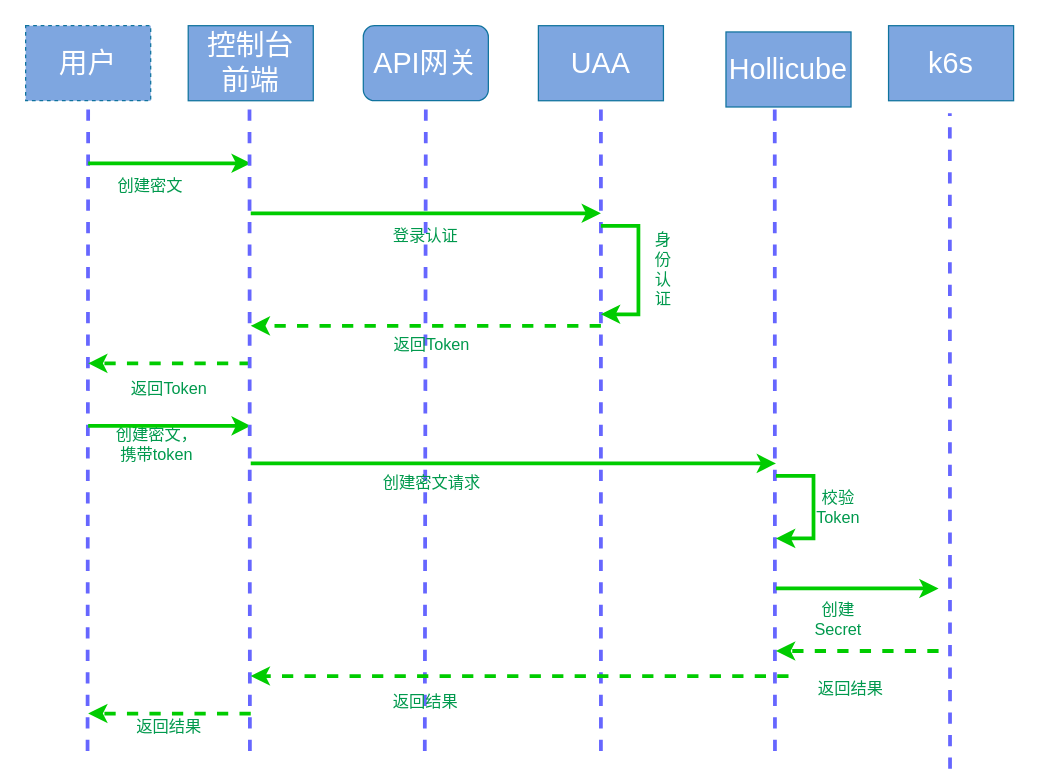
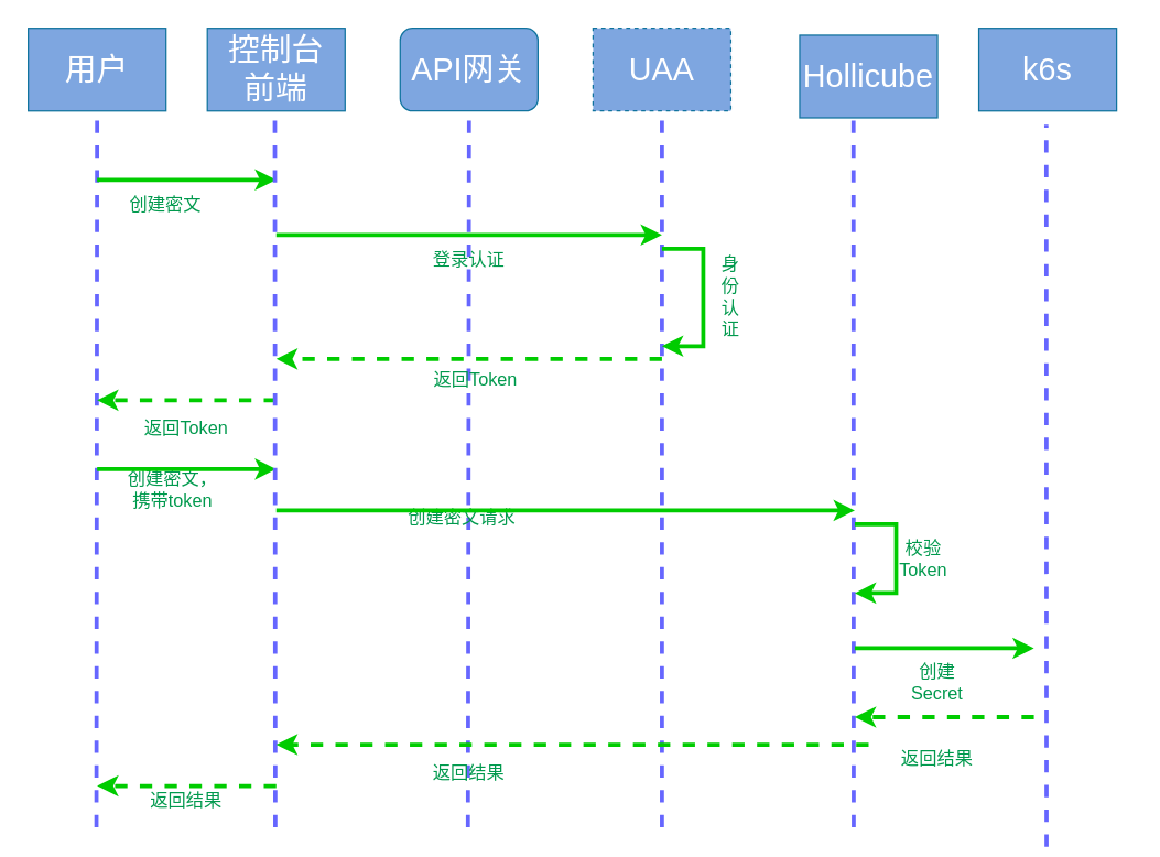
  <mxCell id="0" />
  <mxCell id="1" parent="0" />
  <mxCell id="2" value="" style="group;dashed=1;strokeColor=#FFFFFF;fillColor=none;perimeterSpacing=0;strokeWidth=0;" vertex="1" connectable="0" parent="1"><mxGeometry x="20" y="20" width="150" height="580" as="geometry" /></mxCell>
- <mxCell id="3" value="&lt;font style=&quot;font-size: 23px&quot; color=&quot;#ffffff&quot;&gt;用户&lt;/font&gt;" style="rounded=0;whiteSpace=wrap;html=1;fillColor=#7EA6E0;strokeColor=#10739e;dashed=1;" parent="2" vertex="1"><mxGeometry width="100" height="60" as="geometry" /></mxCell>
+ <mxCell id="3" value="&lt;font style=&quot;font-size: 23px&quot; color=&quot;#ffffff&quot;&gt;用户&lt;/font&gt;" style="rounded=0;whiteSpace=wrap;html=1;fillColor=#7EA6E0;strokeColor=#10739e;" parent="2" vertex="1"><mxGeometry width="100" height="60" as="geometry" /></mxCell>
  <mxCell id="4" value="" style="endArrow=none;dashed=1;html=1;strokeWidth=3;rounded=0;strokeColor=#6666FF;" edge="1" parent="2"><mxGeometry width="50" height="50" relative="1" as="geometry"><mxPoint x="49.508" y="580" as="sourcePoint" /><mxPoint x="50" y="60" as="targetPoint" /></mxGeometry></mxCell>
  <mxCell id="5" value="" style="endArrow=classic;html=1;rounded=0;fontSize=23;fontColor=#FFFFFF;strokeColor=#00CC00;strokeWidth=3;" edge="1" parent="2"><mxGeometry width="50" height="50" relative="1" as="geometry"><mxPoint x="50" y="110" as="sourcePoint" /><mxPoint x="180" y="110.0" as="targetPoint" /></mxGeometry></mxCell>
  <mxCell id="6" value="&lt;font color=&quot;#00994d&quot; style=&quot;font-size: 13px&quot;&gt;创建密文&lt;/font&gt;" style="text;html=1;strokeColor=none;fillColor=none;align=center;verticalAlign=middle;whiteSpace=wrap;rounded=0;dashed=1;fontSize=23;fontColor=#000000;" vertex="1" parent="2"><mxGeometry x="70" y="110" width="60" height="30" as="geometry" /></mxCell>
  <mxCell id="7" value="返回Token" style="text;html=1;strokeColor=none;fillColor=none;align=center;verticalAlign=middle;whiteSpace=wrap;rounded=0;dashed=1;fontSize=13;fontColor=#00994D;" vertex="1" parent="2"><mxGeometry x="80" y="275" width="70" height="30" as="geometry" /></mxCell>
  <mxCell id="8" value="创建密文，携带token" style="text;html=1;strokeColor=none;fillColor=none;align=center;verticalAlign=middle;whiteSpace=wrap;rounded=0;dashed=1;fontSize=13;fontColor=#00994D;" vertex="1" parent="2"><mxGeometry x="70" y="320" width="70" height="30" as="geometry" /></mxCell>
  <mxCell id="9" value="返回结果" style="text;html=1;strokeColor=none;fillColor=none;align=center;verticalAlign=middle;whiteSpace=wrap;rounded=0;dashed=1;fontSize=13;fontColor=#00994D;" vertex="1" parent="2"><mxGeometry x="85" y="545" width="60" height="30" as="geometry" /></mxCell>
  <mxCell id="10" value="" style="group" vertex="1" connectable="0" parent="1"><mxGeometry x="290" y="20" width="140" height="580" as="geometry" /></mxCell>
  <mxCell id="11" value="&lt;font color=&quot;#ffffff&quot;&gt;&lt;span style=&quot;font-size: 23px&quot;&gt;API网关&lt;/span&gt;&lt;/font&gt;" style="whiteSpace=wrap;html=1;fillColor=#7EA6E0;strokeColor=#10739e;rounded=1;" vertex="1" parent="10"><mxGeometry width="100" height="60" as="geometry" /></mxCell>
  <mxCell id="12" value="" style="endArrow=none;dashed=1;html=1;strokeWidth=3;rounded=0;strokeColor=#6666FF;entryX=0.5;entryY=1;entryDx=0;entryDy=0;" edge="1" parent="10" target="11"><mxGeometry width="50" height="50" relative="1" as="geometry"><mxPoint x="49.168" y="580" as="sourcePoint" /><mxPoint x="49.168" y="84.878" as="targetPoint" /></mxGeometry></mxCell>
  <mxCell id="13" value="&lt;font color=&quot;#00994d&quot;&gt;&lt;span style=&quot;font-size: 13px&quot;&gt;登录认证&lt;/span&gt;&lt;/font&gt;" style="text;html=1;strokeColor=none;fillColor=none;align=center;verticalAlign=middle;whiteSpace=wrap;rounded=0;dashed=1;fontSize=23;fontColor=#000000;" vertex="1" parent="10"><mxGeometry x="20" y="150" width="60" height="30" as="geometry" /></mxCell>
  <mxCell id="14" value="返回Token" style="text;html=1;strokeColor=none;fillColor=none;align=center;verticalAlign=middle;whiteSpace=wrap;rounded=0;dashed=1;fontSize=13;fontColor=#00994D;" vertex="1" parent="10"><mxGeometry x="20" y="240" width="70" height="30" as="geometry" /></mxCell>
- <mxCell id="15" value="创建密文请求" style="text;html=1;strokeColor=none;fillColor=none;align=center;verticalAlign=middle;whiteSpace=wrap;rounded=0;dashed=1;fontSize=13;fontColor=#00994D;" vertex="1" parent="10"><mxGeometry x="15" y="350" width="80" height="30" as="geometry" /></mxCell>
+ <mxCell id="15" value="创建密文请求" style="text;html=1;strokeColor=none;fillColor=none;align=center;verticalAlign=middle;whiteSpace=wrap;rounded=0;dashed=1;fontSize=13;fontColor=#00994D;" vertex="1" parent="10"><mxGeometry x="5" y="340" width="80" height="30" as="geometry" /></mxCell>
  <mxCell id="16" value="返回结果" style="text;html=1;strokeColor=none;fillColor=none;align=center;verticalAlign=middle;whiteSpace=wrap;rounded=0;dashed=1;fontSize=13;fontColor=#00994D;" vertex="1" parent="10"><mxGeometry x="20" y="525" width="60" height="30" as="geometry" /></mxCell>
  <mxCell id="17" value="" style="group" vertex="1" connectable="0" parent="1"><mxGeometry x="430" y="20" width="140" height="580" as="geometry" /></mxCell>
- <mxCell id="18" value="&lt;font style=&quot;font-size: 23px&quot; color=&quot;#ffffff&quot;&gt;UAA&lt;/font&gt;" style="rounded=0;whiteSpace=wrap;html=1;fillColor=#7EA6E0;strokeColor=#10739e;" vertex="1" parent="17"><mxGeometry width="100" height="60" as="geometry" /></mxCell>
+ <mxCell id="18" value="&lt;font style=&quot;font-size: 23px&quot; color=&quot;#ffffff&quot;&gt;UAA&lt;/font&gt;" style="rounded=0;whiteSpace=wrap;html=1;fillColor=#7EA6E0;strokeColor=#10739e;dashed=1;" vertex="1" parent="17"><mxGeometry width="100" height="60" as="geometry" /></mxCell>
  <mxCell id="19" value="" style="endArrow=none;dashed=1;html=1;strokeWidth=3;rounded=0;strokeColor=#6666FF;" edge="1" parent="17"><mxGeometry width="50" height="50" relative="1" as="geometry"><mxPoint x="49.998" y="580" as="sourcePoint" /><mxPoint x="50" y="60" as="targetPoint" /></mxGeometry></mxCell>
  <mxCell id="20" value="" style="endArrow=classic;html=1;rounded=0;fontSize=23;fontColor=#FFFFFF;strokeColor=#00CC00;strokeWidth=3;" edge="1" parent="17"><mxGeometry width="50" height="50" relative="1" as="geometry"><mxPoint x="50" y="159.998" as="sourcePoint" /><mxPoint x="50" y="230.73" as="targetPoint" /><Array as="points"><mxPoint x="80" y="159.998" /><mxPoint x="80" y="230.73" /></Array></mxGeometry></mxCell>
  <mxCell id="21" value="" style="endArrow=classic;html=1;rounded=0;fontSize=23;fontColor=#FFFFFF;strokeColor=#00CC00;strokeWidth=3;" edge="1" parent="17"><mxGeometry width="50" height="50" relative="1" as="geometry"><mxPoint x="-230" y="350.0" as="sourcePoint" /><mxPoint x="190" y="350" as="targetPoint" /></mxGeometry></mxCell>
  <mxCell id="22" value="身&lt;br&gt;份&lt;br&gt;认&lt;br&gt;证" style="text;html=1;strokeColor=none;fillColor=none;align=center;verticalAlign=middle;whiteSpace=wrap;rounded=0;dashed=1;fontSize=13;fontColor=#00994D;rotation=0;" vertex="1" parent="17"><mxGeometry x="70" y="180" width="60" height="30" as="geometry" /></mxCell>
  <mxCell id="23" value="" style="group" vertex="1" connectable="0" parent="1"><mxGeometry x="570" y="20" width="150" height="580" as="geometry" /></mxCell>
  <mxCell id="24" value="&lt;font color=&quot;#ffffff&quot;&gt;&lt;span style=&quot;font-size: 23px&quot;&gt;Hollicube&lt;/span&gt;&lt;/font&gt;" style="rounded=0;whiteSpace=wrap;html=1;fillColor=#7EA6E0;strokeColor=#10739e;" vertex="1" parent="23"><mxGeometry x="10" y="5" width="100" height="60" as="geometry" /></mxCell>
  <mxCell id="25" value="" style="endArrow=none;dashed=1;html=1;strokeWidth=3;rounded=0;strokeColor=#6666FF;" edge="1" parent="23"><mxGeometry width="50" height="50" relative="1" as="geometry"><mxPoint x="49.168" y="580" as="sourcePoint" /><mxPoint x="49" y="60" as="targetPoint" /></mxGeometry></mxCell>
  <mxCell id="26" value="" style="endArrow=classic;html=1;rounded=0;fontSize=23;fontColor=#FFFFFF;strokeColor=#00CC00;strokeWidth=3;" edge="1" parent="23"><mxGeometry width="50" height="50" relative="1" as="geometry"><mxPoint x="50" y="359.998" as="sourcePoint" /><mxPoint x="50" y="410" as="targetPoint" /><Array as="points"><mxPoint x="80" y="359.998" /><mxPoint x="80" y="410" /></Array></mxGeometry></mxCell>
  <mxCell id="27" value="" style="endArrow=classic;html=1;rounded=0;fontSize=23;fontColor=#FFFFFF;strokeColor=#00CC00;strokeWidth=3;" edge="1" parent="23"><mxGeometry width="50" height="50" relative="1" as="geometry"><mxPoint x="50" y="450.0" as="sourcePoint" /><mxPoint x="180" y="450.0" as="targetPoint" /></mxGeometry></mxCell>
  <mxCell id="28" value="校验Token" style="text;html=1;strokeColor=none;fillColor=none;align=center;verticalAlign=middle;whiteSpace=wrap;rounded=0;dashed=1;fontSize=13;fontColor=#00994D;rotation=0;" vertex="1" parent="23"><mxGeometry x="70" y="370" width="60" height="30" as="geometry" /></mxCell>
- <mxCell id="29" value="创建Secret" style="text;html=1;strokeColor=none;fillColor=none;align=center;verticalAlign=middle;whiteSpace=wrap;rounded=0;dashed=1;fontSize=13;fontColor=#00994D;" vertex="1" parent="23"><mxGeometry x="70" y="460" width="60" height="30" as="geometry" /></mxCell>
+ <mxCell id="29" value="创建Secret" style="text;html=1;strokeColor=none;fillColor=none;align=center;verticalAlign=middle;whiteSpace=wrap;rounded=0;dashed=1;fontSize=13;fontColor=#00994D;" vertex="1" parent="23"><mxGeometry x="80" y="460" width="60" height="30" as="geometry" /></mxCell>
  <mxCell id="30" value="" style="endArrow=classic;html=1;rounded=0;fontSize=23;fontColor=#FFFFFF;strokeColor=#00CC00;strokeWidth=3;dashed=1;" edge="1" parent="23"><mxGeometry width="50" height="50" relative="1" as="geometry"><mxPoint x="180" y="500" as="sourcePoint" /><mxPoint x="50" y="500" as="targetPoint" /></mxGeometry></mxCell>
  <mxCell id="31" value="返回结果" style="text;html=1;strokeColor=none;fillColor=none;align=center;verticalAlign=middle;whiteSpace=wrap;rounded=0;dashed=1;fontSize=13;fontColor=#00994D;" vertex="1" parent="23"><mxGeometry x="80" y="515" width="60" height="30" as="geometry" /></mxCell>
  <mxCell id="32" value="" style="group" vertex="1" connectable="0" parent="1"><mxGeometry x="710" y="20" width="110" height="580" as="geometry" /></mxCell>
  <mxCell id="33" value="&lt;font style=&quot;font-size: 23px&quot; color=&quot;#ffffff&quot;&gt;k6s&lt;/font&gt;" style="rounded=0;whiteSpace=wrap;html=1;fillColor=#7EA6E0;strokeColor=#10739e;" vertex="1" parent="32"><mxGeometry width="100" height="60" as="geometry" /></mxCell>
  <mxCell id="34" value="" style="endArrow=none;dashed=1;html=1;strokeWidth=3;rounded=0;strokeColor=#6666FF;" edge="1" parent="32"><mxGeometry width="50" height="50" relative="1" as="geometry"><mxPoint x="49.168" y="594.146" as="sourcePoint" /><mxPoint x="49" y="70" as="targetPoint" /></mxGeometry></mxCell>
  <mxCell id="35" value="" style="group" vertex="1" connectable="0" parent="1"><mxGeometry x="150" y="20" width="100" height="410" as="geometry" /></mxCell>
  <mxCell id="36" value="&lt;font color=&quot;#ffffff&quot;&gt;&lt;span style=&quot;font-size: 23px&quot;&gt;控制台&lt;br&gt;前端&lt;br&gt;&lt;/span&gt;&lt;/font&gt;" style="rounded=0;whiteSpace=wrap;html=1;fillColor=#7EA6E0;strokeColor=#10739e;" vertex="1" parent="35"><mxGeometry width="100" height="60" as="geometry" /></mxCell>
  <mxCell id="37" value="" style="endArrow=classic;html=1;rounded=0;fontSize=23;fontColor=#FFFFFF;strokeColor=#00CC00;strokeWidth=3;dashed=1;" edge="1" parent="35"><mxGeometry width="50" height="50" relative="1" as="geometry"><mxPoint x="50" y="270" as="sourcePoint" /><mxPoint x="-80" y="270" as="targetPoint" /></mxGeometry></mxCell>
  <mxCell id="38" value="" style="endArrow=classic;html=1;rounded=0;fontSize=23;fontColor=#FFFFFF;strokeColor=#00CC00;strokeWidth=3;" edge="1" parent="35"><mxGeometry width="50" height="50" relative="1" as="geometry"><mxPoint x="-80" y="320.0" as="sourcePoint" /><mxPoint x="50" y="320" as="targetPoint" /></mxGeometry></mxCell>
  <mxCell id="39" value="" style="endArrow=classic;html=1;rounded=0;fontSize=23;fontColor=#FFFFFF;strokeColor=#00CC00;strokeWidth=3;" edge="1" parent="1"><mxGeometry width="50" height="50" relative="1" as="geometry"><mxPoint x="200" y="170" as="sourcePoint" /><mxPoint x="480" y="170" as="targetPoint" /></mxGeometry></mxCell>
  <mxCell id="40" value="" style="endArrow=classic;html=1;rounded=0;fontSize=23;fontColor=#FFFFFF;strokeColor=#00CC00;strokeWidth=3;dashed=1;" edge="1" parent="1"><mxGeometry width="50" height="50" relative="1" as="geometry"><mxPoint x="480" y="260" as="sourcePoint" /><mxPoint x="200" y="260" as="targetPoint" /></mxGeometry></mxCell>
  <mxCell id="41" value="" style="endArrow=none;dashed=1;html=1;strokeWidth=3;rounded=0;strokeColor=#6666FF;" edge="1" parent="1"><mxGeometry width="50" height="50" relative="1" as="geometry"><mxPoint x="199.328" y="600" as="sourcePoint" /><mxPoint x="199" y="80" as="targetPoint" /></mxGeometry></mxCell>
  <mxCell id="42" value="" style="endArrow=classic;html=1;rounded=0;fontSize=23;fontColor=#FFFFFF;strokeColor=#00CC00;strokeWidth=3;dashed=1;" edge="1" parent="1"><mxGeometry width="50" height="50" relative="1" as="geometry"><mxPoint x="630" y="540" as="sourcePoint" /><mxPoint x="200" y="540" as="targetPoint" /></mxGeometry></mxCell>
  <mxCell id="43" value="" style="endArrow=classic;html=1;rounded=0;fontSize=23;fontColor=#FFFFFF;strokeColor=#00CC00;strokeWidth=3;dashed=1;" edge="1" parent="1"><mxGeometry width="50" height="50" relative="1" as="geometry"><mxPoint x="200" y="570" as="sourcePoint" /><mxPoint x="70" y="570" as="targetPoint" /></mxGeometry></mxCell>
